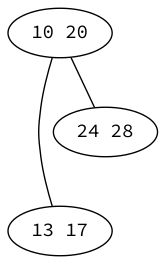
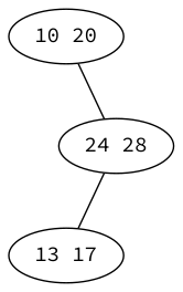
  graph {
    fontname="Source Code Pro"
    node [fontname="Source Code Pro"]
    edge [fontname="Source Code Pro"]
    n1 [label="10 20"]
    n2 [label="13 17"]
    n3 [label="24 28"]
-   n1 -- n2
+   n3 -- n2
    n1 -- n3
  }
